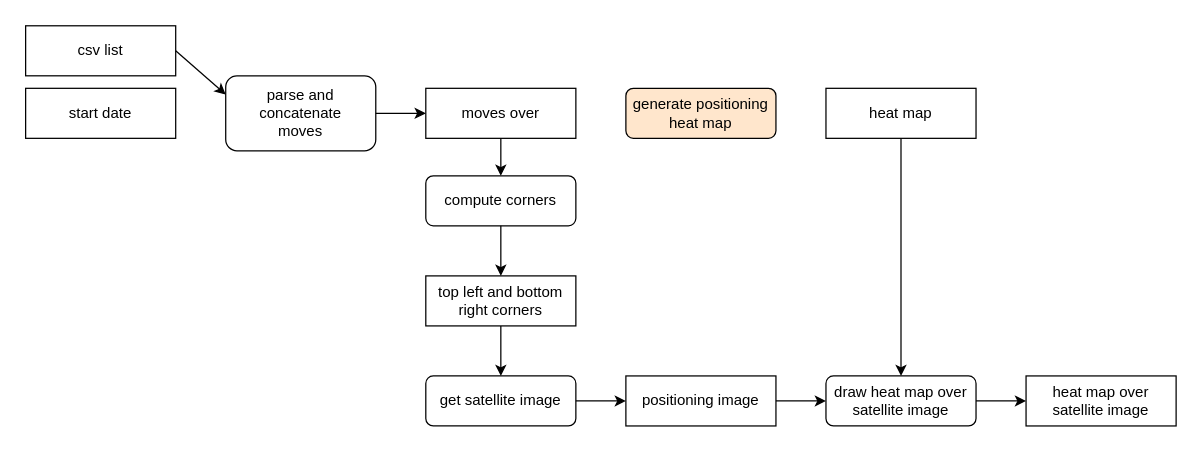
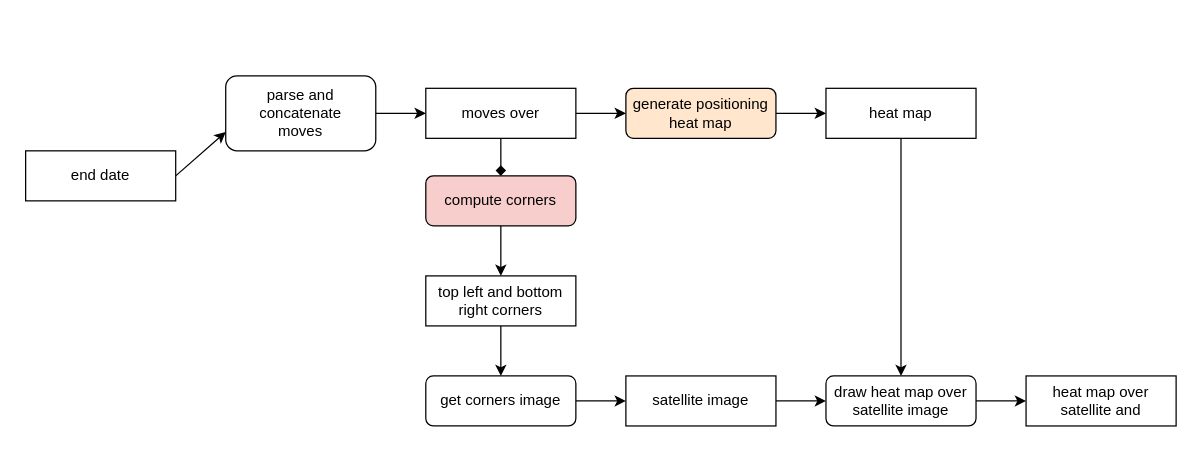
  <mxCell id="0" />
  <mxCell id="1" parent="0" />
- <mxCell id="2" value="csv list" style="rounded=0;whiteSpace=wrap;html=1;" parent="1" vertex="1"><mxGeometry x="20" y="20" width="120" height="40" as="geometry" /></mxCell>
  <mxCell id="3" value="moves over" style="rounded=0;whiteSpace=wrap;html=1;" parent="1" vertex="1"><mxGeometry x="340" y="70" width="120" height="40" as="geometry" /></mxCell>
- <mxCell id="4" value="&lt;div&gt;start date&lt;/div&gt;" style="rounded=0;whiteSpace=wrap;html=1;" parent="1" vertex="1"><mxGeometry x="20" y="70" width="120" height="40" as="geometry" /></mxCell>
+ <mxCell id="5" value="end date" style="rounded=0;whiteSpace=wrap;html=1;" parent="1" vertex="1"><mxGeometry x="20" y="120" width="120" height="40" as="geometry" /></mxCell>
  <mxCell id="6" value="&lt;div&gt;parse and concatenate&lt;/div&gt;&lt;div&gt;moves&lt;br&gt;&lt;/div&gt;" style="rounded=1;whiteSpace=wrap;html=1;" parent="1" vertex="1"><mxGeometry x="180" y="60" width="120" height="60" as="geometry" /></mxCell>
- <mxCell id="7" value="" style="endArrow=classic;html=1;entryX=0;entryY=0.25;entryDx=0;entryDy=0;exitX=1;exitY=0.5;exitDx=0;exitDy=0;" parent="1" source="2" target="6" edge="1"><mxGeometry width="50" height="50" relative="1" as="geometry"><mxPoint x="60" y="290" as="sourcePoint" /><mxPoint x="110" y="240" as="targetPoint" /></mxGeometry></mxCell>
+ <mxCell id="8" value="" style="endArrow=classic;html=1;entryX=0;entryY=0.75;entryDx=0;entryDy=0;exitX=1;exitY=0.5;exitDx=0;exitDy=0;" parent="1" source="5" target="6" edge="1"><mxGeometry width="50" height="50" relative="1" as="geometry"><mxPoint x="60" y="290" as="sourcePoint" /><mxPoint x="110" y="240" as="targetPoint" /></mxGeometry></mxCell>
  <mxCell id="9" value="" style="endArrow=classic;html=1;entryX=0;entryY=0.5;entryDx=0;entryDy=0;exitX=1;exitY=0.5;exitDx=0;exitDy=0;" parent="1" source="6" target="3" edge="1"><mxGeometry width="50" height="50" relative="1" as="geometry"><mxPoint x="60" y="290" as="sourcePoint" /><mxPoint x="110" y="240" as="targetPoint" /></mxGeometry></mxCell>
  <mxCell id="10" value="&lt;div&gt;top left and bottom right corners&lt;/div&gt;" style="rounded=0;whiteSpace=wrap;html=1;" parent="1" vertex="1"><mxGeometry x="340" y="220" width="120" height="40" as="geometry" /></mxCell>
- <mxCell id="11" value="&lt;div&gt;compute corners&lt;br&gt;&lt;/div&gt;" style="rounded=1;whiteSpace=wrap;html=1;" parent="1" vertex="1"><mxGeometry x="340" y="140" width="120" height="40" as="geometry" /></mxCell>
- <mxCell id="12" value="" style="endArrow=classic;html=1;exitX=0.5;exitY=1;exitDx=0;exitDy=0;entryX=0.5;entryY=0;entryDx=0;entryDy=0;" parent="1" source="3" target="11" edge="1"><mxGeometry width="50" height="50" relative="1" as="geometry"><mxPoint x="20" y="310" as="sourcePoint" /><mxPoint x="400" y="150" as="targetPoint" /></mxGeometry></mxCell>
+ <mxCell id="11" value="&lt;div&gt;compute corners&lt;br&gt;&lt;/div&gt;" style="rounded=1;whiteSpace=wrap;html=1;fillColor=#f8cecc;" parent="1" vertex="1"><mxGeometry x="340" y="140" width="120" height="40" as="geometry" /></mxCell>
+ <mxCell id="12" value="" style="endArrow=diamond;html=1;exitX=0.5;exitY=1;exitDx=0;exitDy=0;entryX=0.5;entryY=0;entryDx=0;entryDy=0;" parent="1" source="3" target="11" edge="1"><mxGeometry width="50" height="50" relative="1" as="geometry"><mxPoint x="20" y="310" as="sourcePoint" /><mxPoint x="400" y="150" as="targetPoint" /></mxGeometry></mxCell>
  <mxCell id="13" value="" style="endArrow=classic;html=1;entryX=0.5;entryY=0;entryDx=0;entryDy=0;exitX=0.5;exitY=1;exitDx=0;exitDy=0;" parent="1" source="11" target="10" edge="1"><mxGeometry width="50" height="50" relative="1" as="geometry"><mxPoint x="20" y="310" as="sourcePoint" /><mxPoint x="70" y="260" as="targetPoint" /></mxGeometry></mxCell>
- <mxCell id="14" value="&lt;div&gt;get satellite image&lt;br&gt;&lt;/div&gt;" style="rounded=1;whiteSpace=wrap;html=1;" parent="1" vertex="1"><mxGeometry x="340" y="300" width="120" height="40" as="geometry" /></mxCell>
- <mxCell id="15" value="&lt;div&gt;positioning image&lt;br&gt;&lt;/div&gt;" style="rounded=0;whiteSpace=wrap;html=1;" parent="1" vertex="1"><mxGeometry x="500" y="300" width="120" height="40" as="geometry" /></mxCell>
+ <mxCell id="14" value="&lt;div&gt;get corners image&lt;br&gt;&lt;/div&gt;" style="rounded=1;whiteSpace=wrap;html=1;" parent="1" vertex="1"><mxGeometry x="340" y="300" width="120" height="40" as="geometry" /></mxCell>
+ <mxCell id="15" value="&lt;div&gt;satellite image&lt;br&gt;&lt;/div&gt;" style="rounded=0;whiteSpace=wrap;html=1;" parent="1" vertex="1"><mxGeometry x="500" y="300" width="120" height="40" as="geometry" /></mxCell>
  <mxCell id="16" value="" style="endArrow=classic;html=1;entryX=0.5;entryY=0;entryDx=0;entryDy=0;exitX=0.5;exitY=1;exitDx=0;exitDy=0;" parent="1" source="10" target="14" edge="1"><mxGeometry width="50" height="50" relative="1" as="geometry"><mxPoint x="20" y="490" as="sourcePoint" /><mxPoint x="70" y="440" as="targetPoint" /></mxGeometry></mxCell>
  <mxCell id="17" value="" style="endArrow=classic;html=1;entryX=0;entryY=0.5;entryDx=0;entryDy=0;exitX=1;exitY=0.5;exitDx=0;exitDy=0;" parent="1" source="14" target="15" edge="1"><mxGeometry width="50" height="50" relative="1" as="geometry"><mxPoint x="20" y="490" as="sourcePoint" /><mxPoint x="70" y="440" as="targetPoint" /></mxGeometry></mxCell>
  <mxCell id="18" value="heat map" style="rounded=0;whiteSpace=wrap;html=1;" parent="1" vertex="1"><mxGeometry x="660" y="70" width="120" height="40" as="geometry" /></mxCell>
  <mxCell id="19" value="&lt;div&gt;generate positioning heat map&lt;br&gt;&lt;/div&gt;" style="rounded=1;whiteSpace=wrap;html=1;fillColor=#ffe6cc;" parent="1" vertex="1"><mxGeometry x="500" y="70" width="120" height="40" as="geometry" /></mxCell>
+ <mxCell id="20" value="" style="endArrow=classic;html=1;entryX=0;entryY=0.5;entryDx=0;entryDy=0;exitX=1;exitY=0.5;exitDx=0;exitDy=0;" parent="1" source="19" target="18" edge="1"><mxGeometry width="50" height="50" relative="1" as="geometry"><mxPoint x="20" y="490" as="sourcePoint" /><mxPoint x="70" y="440" as="targetPoint" /></mxGeometry></mxCell>
+ <mxCell id="21" value="" style="endArrow=classic;html=1;exitX=1;exitY=0.5;exitDx=0;exitDy=0;entryX=0;entryY=0.5;entryDx=0;entryDy=0;" parent="1" source="3" target="19" edge="1"><mxGeometry width="50" height="50" relative="1" as="geometry"><mxPoint x="460" y="60" as="sourcePoint" /><mxPoint x="510" y="10" as="targetPoint" /></mxGeometry></mxCell>
  <mxCell id="22" value="&lt;div&gt;draw heat map over satellite image&lt;br&gt;&lt;/div&gt;" style="rounded=1;whiteSpace=wrap;html=1;" parent="1" vertex="1"><mxGeometry x="660" y="300" width="120" height="40" as="geometry" /></mxCell>
- <mxCell id="23" value="heat map over satellite image" style="rounded=0;whiteSpace=wrap;html=1;" parent="1" vertex="1"><mxGeometry x="820" y="300" width="120" height="40" as="geometry" /></mxCell>
+ <mxCell id="23" value="heat map over satellite and" style="rounded=0;whiteSpace=wrap;html=1;" parent="1" vertex="1"><mxGeometry x="820" y="300" width="120" height="40" as="geometry" /></mxCell>
  <mxCell id="24" value="" style="endArrow=classic;html=1;exitX=1;exitY=0.5;exitDx=0;exitDy=0;entryX=0;entryY=0.5;entryDx=0;entryDy=0;" parent="1" source="15" target="22" edge="1"><mxGeometry width="50" height="50" relative="1" as="geometry"><mxPoint x="470" y="330" as="sourcePoint" /><mxPoint x="630" y="380" as="targetPoint" /></mxGeometry></mxCell>
  <mxCell id="25" value="" style="endArrow=classic;html=1;exitX=1;exitY=0.5;exitDx=0;exitDy=0;entryX=0;entryY=0.5;entryDx=0;entryDy=0;" parent="1" source="22" target="23" edge="1"><mxGeometry width="50" height="50" relative="1" as="geometry"><mxPoint x="630" y="330" as="sourcePoint" /><mxPoint x="670" y="330" as="targetPoint" /></mxGeometry></mxCell>
  <mxCell id="26" value="" style="endArrow=classic;html=1;exitX=0.5;exitY=1;exitDx=0;exitDy=0;entryX=0.5;entryY=0;entryDx=0;entryDy=0;" parent="1" source="18" target="22" edge="1"><mxGeometry width="50" height="50" relative="1" as="geometry"><mxPoint x="640" y="340" as="sourcePoint" /><mxPoint x="680" y="340" as="targetPoint" /></mxGeometry></mxCell>
